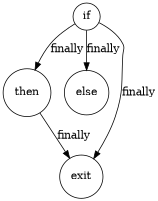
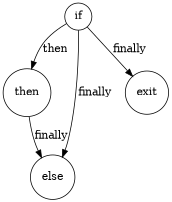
  digraph {
    node [shape=circle]
    n1 [label=if]
    then
    else
    exit
-   n1 -> then [label=finally]
+   n1 -> then [label=then]
    n1 -> else [label=finally]
    n1 -> exit [label=finally]
-   then -> exit [label=finally]
+   then -> else [label=finally]
  }
